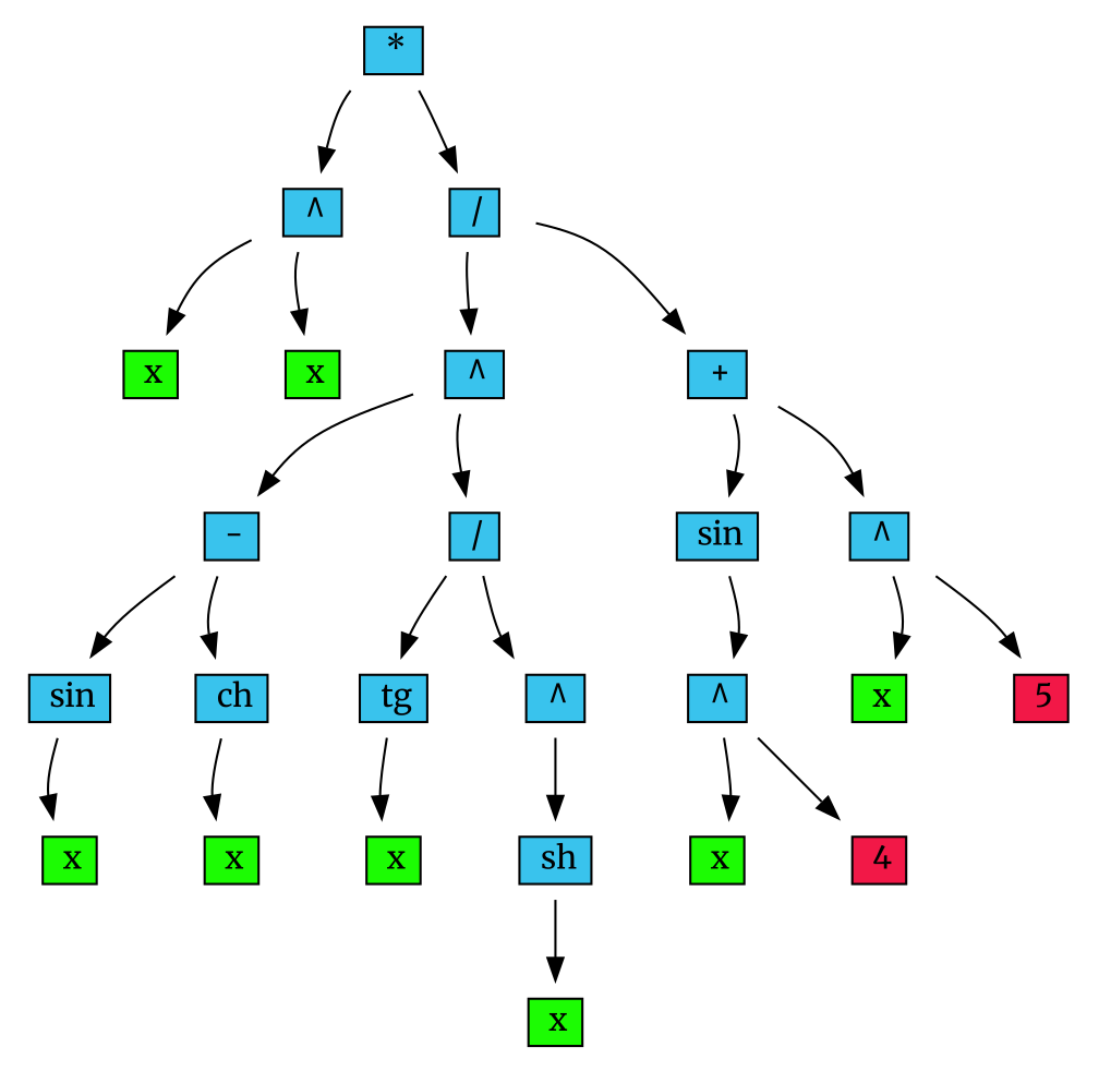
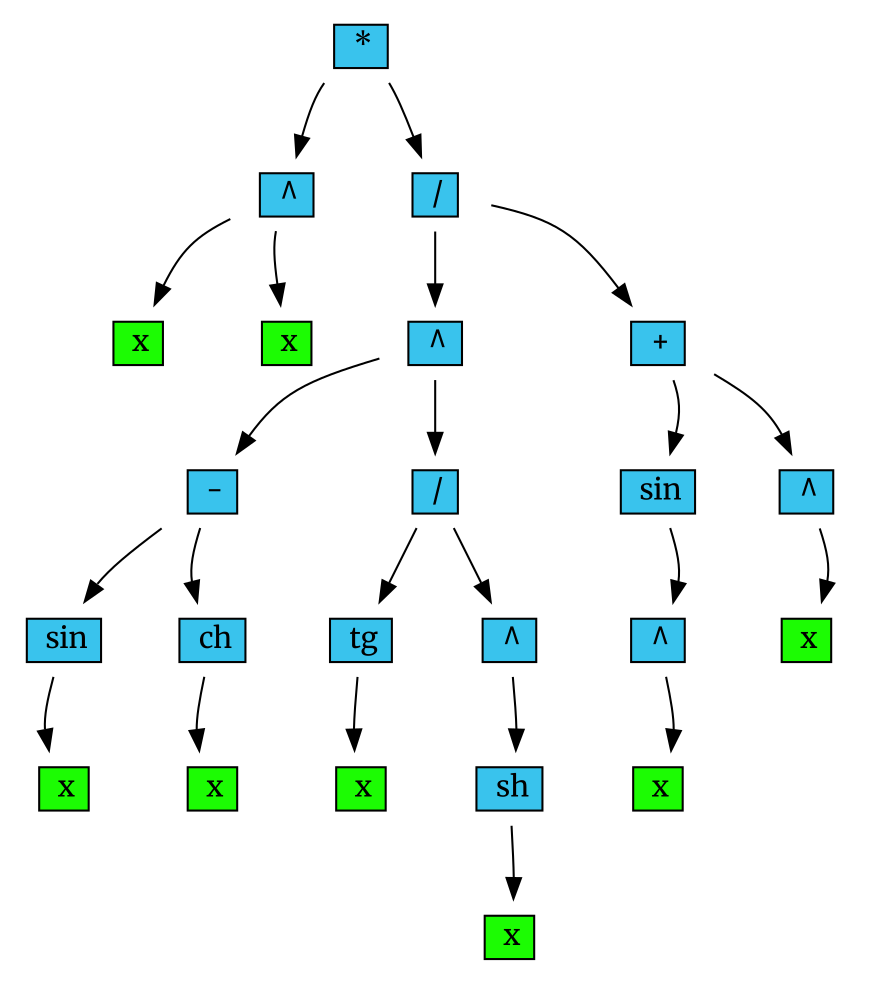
  digraph {
    bgcolor=white
    fontname=Merriweather
    rankdir=VR
    splines=curved
    node [fontname=Merriweather shape=plaintext style=solid]
    edge [fontname=Merriweather]
    n1 [label=<                         <table border="0" cellborder="1" cellspacing="0">                             <tr><td colspan="2" bgcolor = "#39c3ed">  * </td>                             </tr>                         </table>                         >]
    n2 [label=<                         <table border="0" cellborder="1" cellspacing="0">                             <tr><td colspan="2" bgcolor = "#39c3ed">  ^ </td>                             </tr>                         </table>                         >]
    n3 [label=<                         <table border="0" cellborder="1" cellspacing="0">                             <tr><td colspan="2" bgcolor = "#39c3ed">  / </td>                             </tr>                         </table>                         >]
    n4 [label=<                         <table border="0" cellborder="1" cellspacing="0">                             <tr><td colspan="2" bgcolor = "#1cfc03">  x </td>                             </tr>                         </table>                         >]
    n5 [label=<                         <table border="0" cellborder="1" cellspacing="0">                             <tr><td colspan="2" bgcolor = "#1cfc03">  x </td>                             </tr>                         </table>                         >]
    n6 [label=<                         <table border="0" cellborder="1" cellspacing="0">                             <tr><td colspan="2" bgcolor = "#39c3ed">  ^ </td>                             </tr>                         </table>                         >]
    n7 [label=<                         <table border="0" cellborder="1" cellspacing="0">                             <tr><td colspan="2" bgcolor = "#39c3ed">  + </td>                             </tr>                         </table>                         >]
    n8 [label=<                         <table border="0" cellborder="1" cellspacing="0">                             <tr><td colspan="2" bgcolor = "#39c3ed">  - </td>                             </tr>                         </table>                         >]
    n9 [label=<                         <table border="0" cellborder="1" cellspacing="0">                             <tr><td colspan="2" bgcolor = "#39c3ed">  / </td>                             </tr>                         </table>                         >]
    n10 [label=<                         <table border="0" cellborder="1" cellspacing="0">                             <tr><td colspan="2" bgcolor = "#39c3ed">  sin </td>                             </tr>                         </table>                         >]
    n11 [label=<                         <table border="0" cellborder="1" cellspacing="0">                             <tr><td colspan="2" bgcolor = "#39c3ed">  ^ </td>                             </tr>                         </table>                         >]
    n12 [label=<                         <table border="0" cellborder="1" cellspacing="0">                             <tr><td colspan="2" bgcolor = "#39c3ed">  sin </td>                             </tr>                         </table>                         >]
    n13 [label=<                         <table border="0" cellborder="1" cellspacing="0">                             <tr><td colspan="2" bgcolor = "#39c3ed">  ch </td>                             </tr>                         </table>                         >]
    n14 [label=<                         <table border="0" cellborder="1" cellspacing="0">                             <tr><td colspan="2" bgcolor = "#39c3ed">  tg </td>                             </tr>                         </table>                         >]
    n15 [label=<                         <table border="0" cellborder="1" cellspacing="0">                             <tr><td colspan="2" bgcolor = "#39c3ed">  ^ </td>                             </tr>                         </table>                         >]
    n16 [label=<                         <table border="0" cellborder="1" cellspacing="0">                             <tr><td colspan="2" bgcolor = "#1cfc03">  x </td>                             </tr>                         </table>                         >]
    n17 [label=<                         <table border="0" cellborder="1" cellspacing="0">                             <tr><td colspan="2" bgcolor = "#1cfc03">  x </td>                             </tr>                         </table>                         >]
    n18 [label=<                         <table border="0" cellborder="1" cellspacing="0">                             <tr><td colspan="2" bgcolor = "#1cfc03">  x </td>                             </tr>                         </table>                         >]
    n19 [label=<                         <table border="0" cellborder="1" cellspacing="0">                             <tr><td colspan="2" bgcolor = "#39c3ed">  sh </td>                             </tr>                         </table>                         >]
    n20 [label=<                         <table border="0" cellborder="1" cellspacing="0">                             <tr><td colspan="2" bgcolor = "#1cfc03">  x </td>                             </tr>                         </table>                         >]
    n21 [label=<                         <table border="0" cellborder="1" cellspacing="0">                             <tr><td colspan="2" bgcolor = "#39c3ed">  ^ </td>                             </tr>                         </table>                         >]
    n22 [label=<                         <table border="0" cellborder="1" cellspacing="0">                             <tr><td colspan="2" bgcolor = "#1cfc03">  x </td>                             </tr>                         </table>                         >]
-   n23 [label=<                         <table border="0" cellborder="1" cellspacing="0">                             <tr><td colspan="2" bgcolor = "#f21847">  5 </td>                             </tr>                         </table>                         >]
    n24 [label=<                         <table border="0" cellborder="1" cellspacing="0">                             <tr><td colspan="2" bgcolor = "#1cfc03">  x </td>                             </tr>                         </table>                         >]
-   n25 [label=<                         <table border="0" cellborder="1" cellspacing="0">                             <tr><td colspan="2" bgcolor = "#f21847">  4 </td>                             </tr>                         </table>                         >]
    n1 -> n2
    n1 -> n3
    n2 -> n4
    n2 -> n5
    n3 -> n6
    n3 -> n7
    n6 -> n8
    n6 -> n9
    n7 -> n10
    n7 -> n11
    n8 -> n12
    n8 -> n13
    n9 -> n14
    n9 -> n15
    n10 -> n21
    n11 -> n22
-   n11 -> n23
    n12 -> n16
    n13 -> n17
    n14 -> n18
    n15 -> n19
    n19 -> n20
    n21 -> n24
-   n21 -> n25
  }
